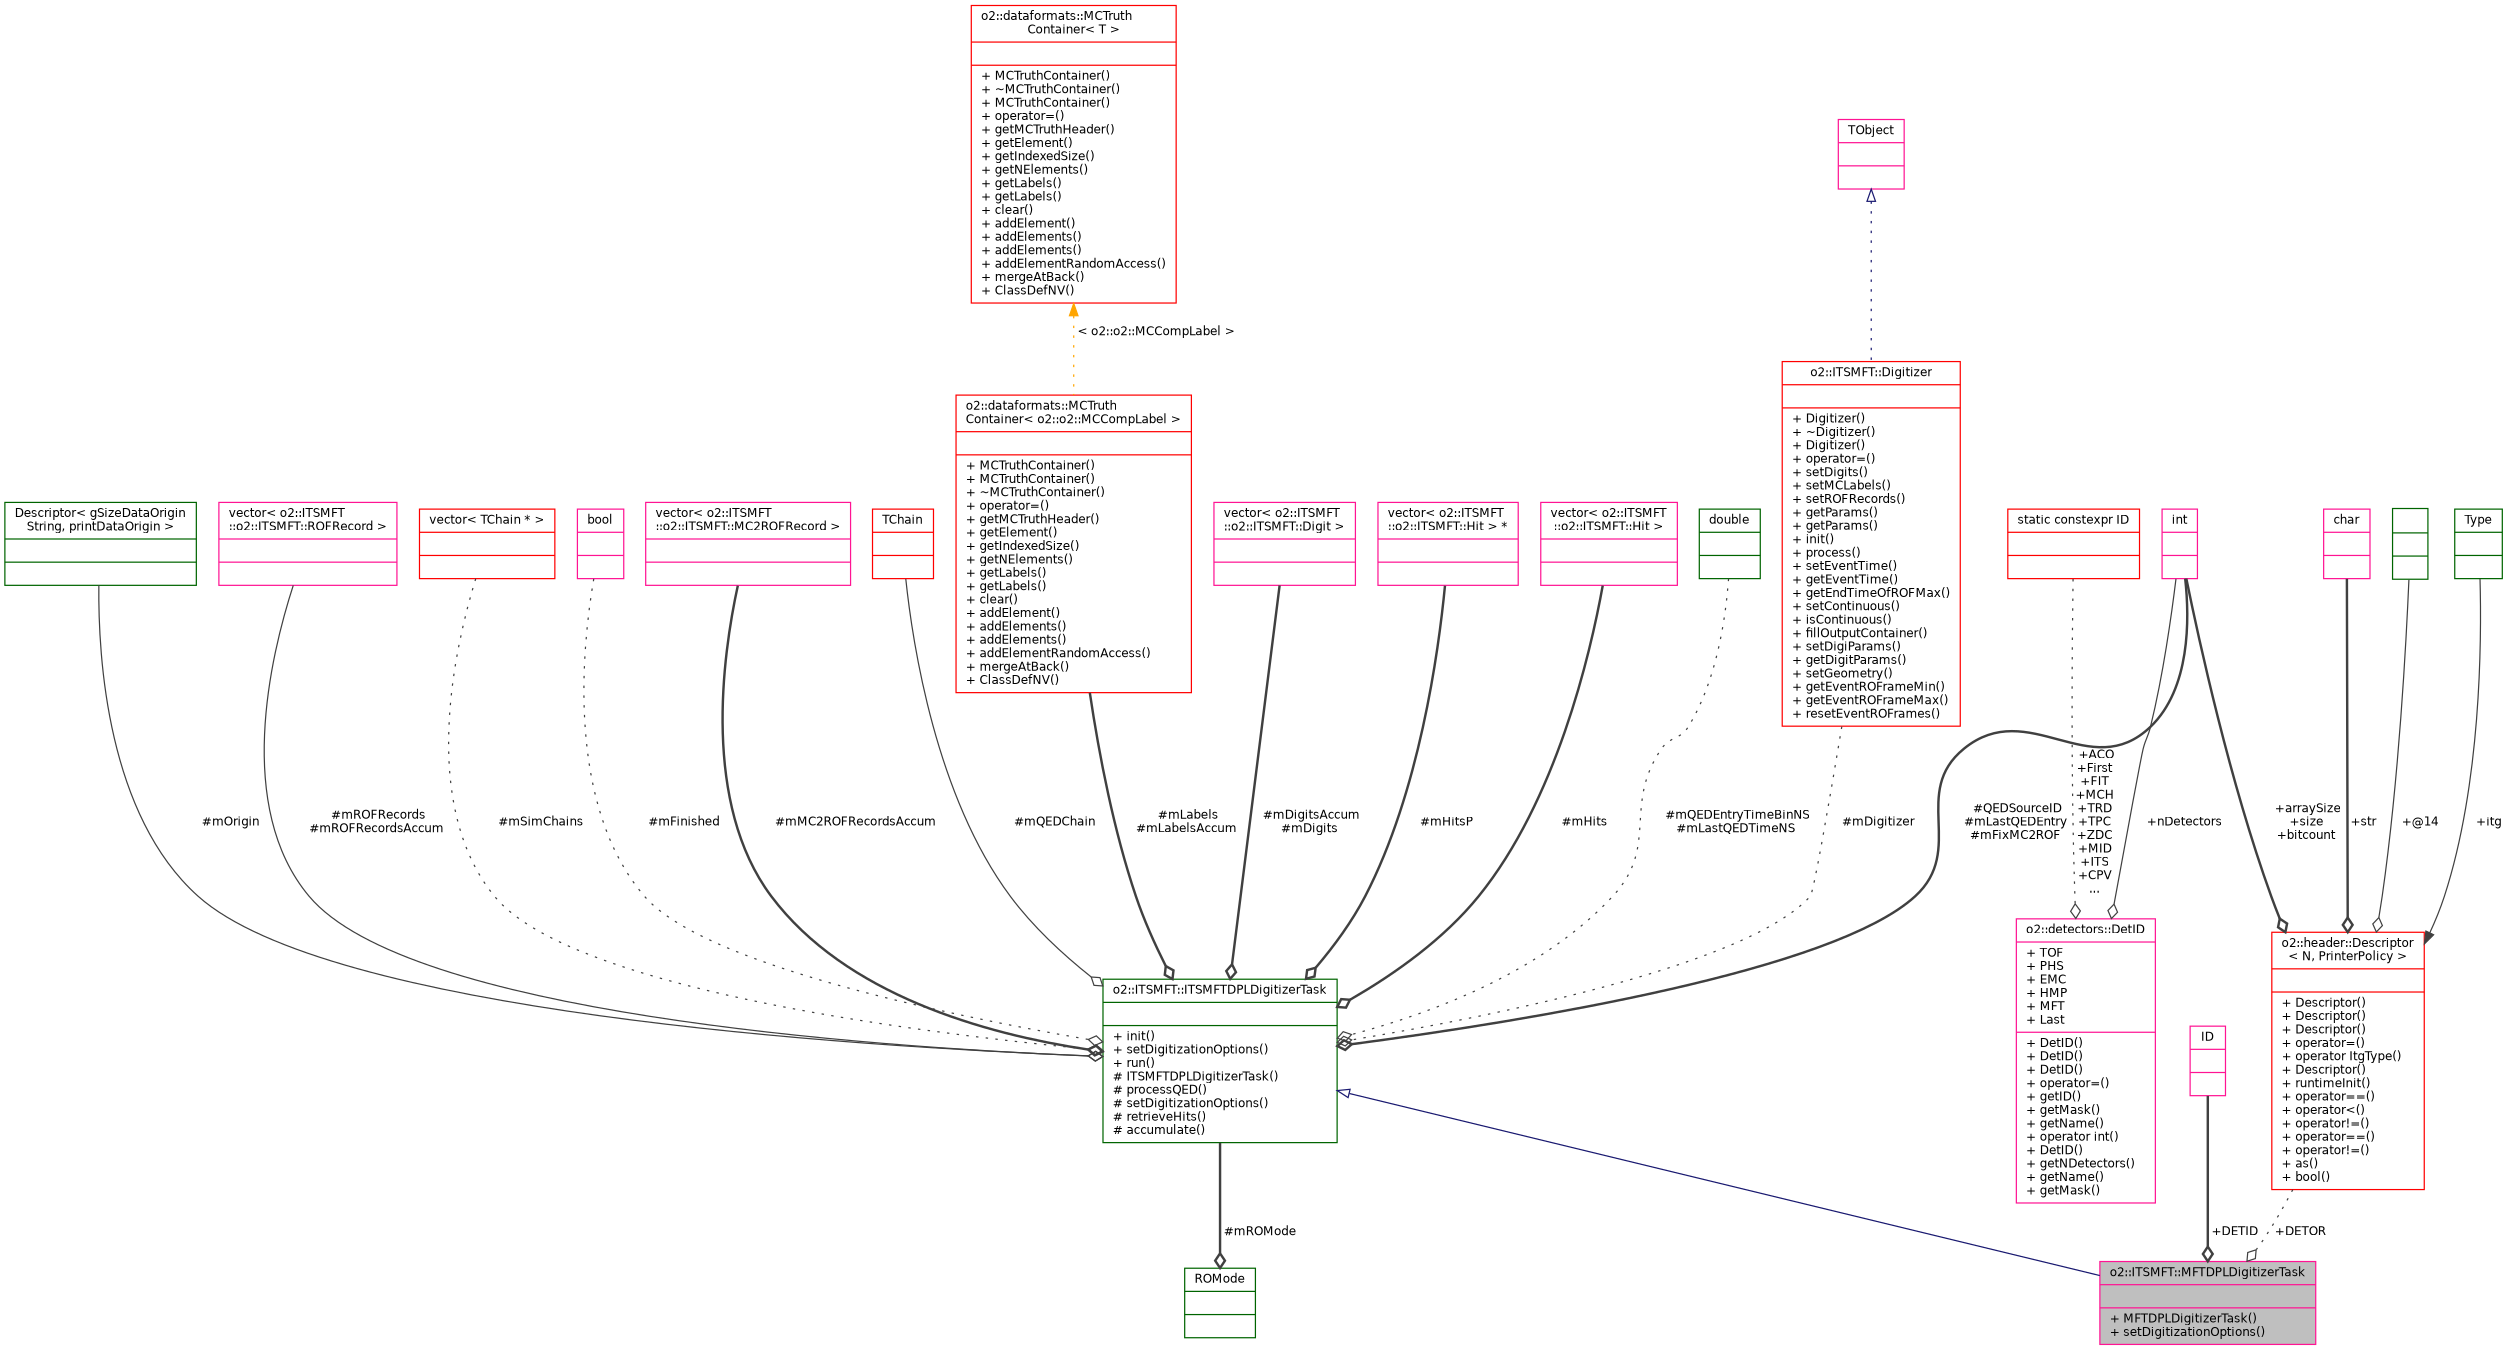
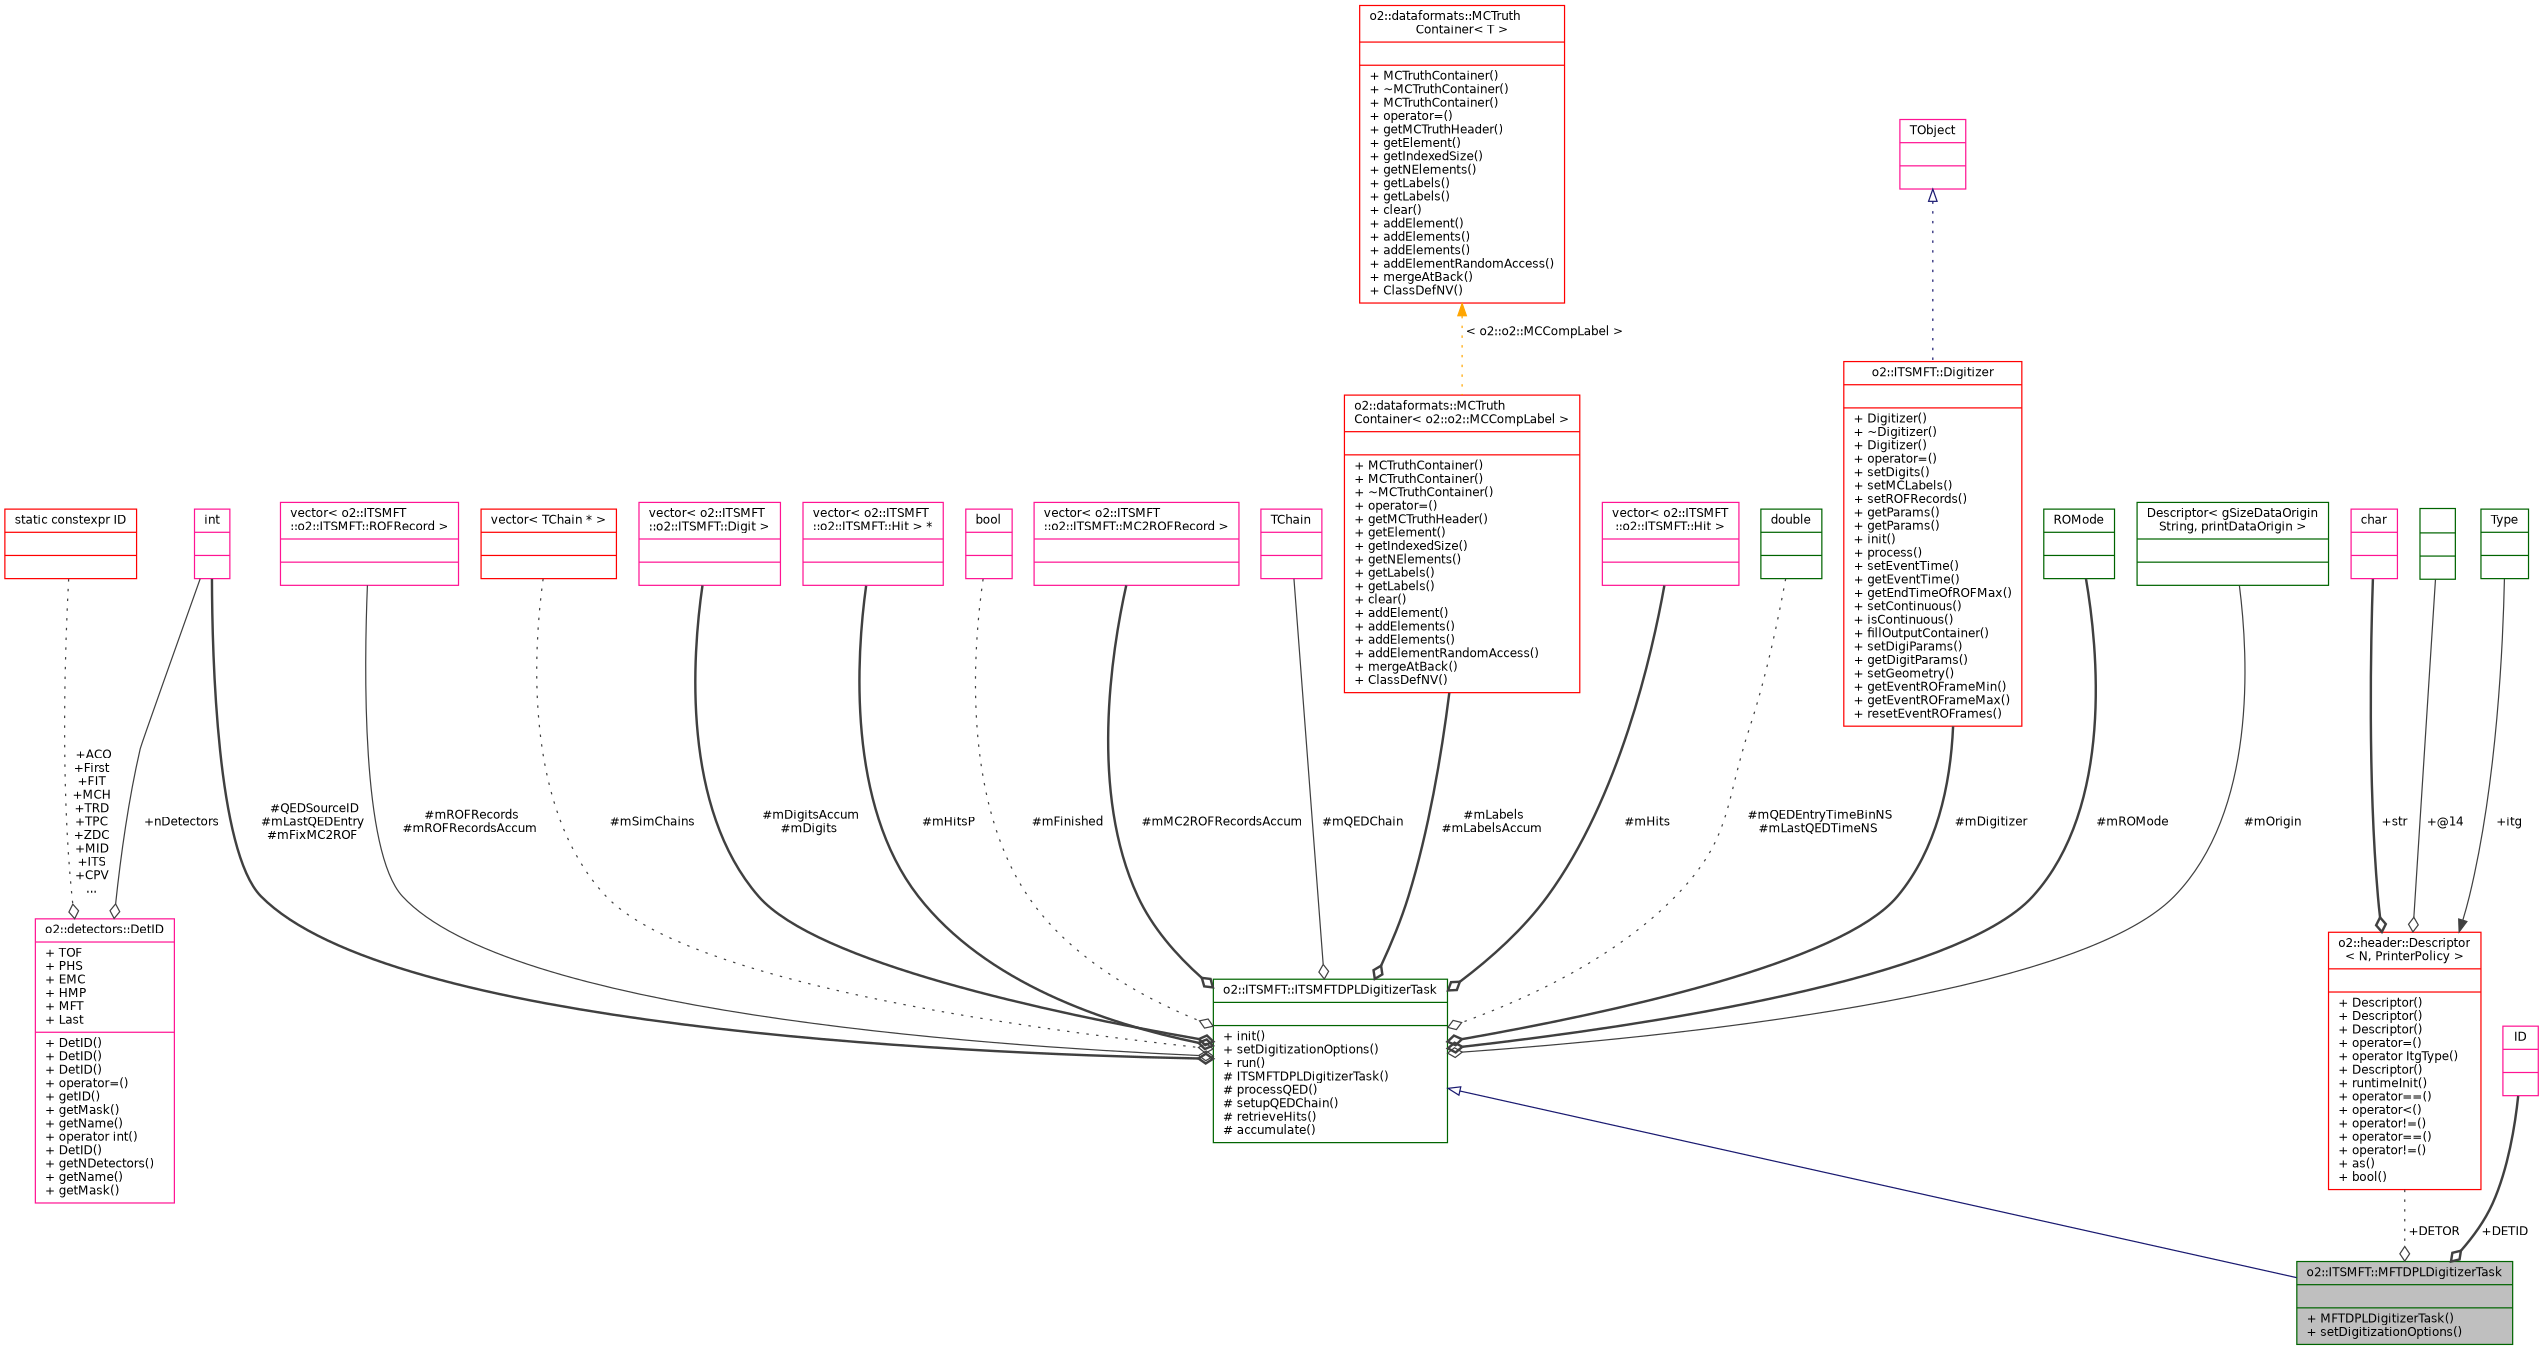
  digraph {
    node [color=deeppink fontname=Helvetica fontsize=10 shape=record]
    edge [color=grey25 fontname=Helvetica fontsize=10 labelfontname=Helvetica labelfontsize=10 style=bold arrowhead=odiamond]
-   n1 [fillcolor=grey75 fontcolor=black height=0.2 label="{o2::ITSMFT::MFTDPLDigitizerTask\n||+ MFTDPLDigitizerTask()\l+ setDigitizationOptions()\l}" style=filled width=0.4]
-   n2 [color=darkgreen height=0.2 label="{o2::ITSMFT::ITSMFTDPLDigitizerTask\n||+ init()\l+ setDigitizationOptions()\l+ run()\l# ITSMFTDPLDigitizerTask()\l# processQED()\l# setDigitizationOptions()\l# retrieveHits()\l# accumulate()\l}" width=0.4]
+   n1 [color=darkgreen fillcolor=grey75 fontcolor=black height=0.2 label="{o2::ITSMFT::MFTDPLDigitizerTask\n||+ MFTDPLDigitizerTask()\l+ setDigitizationOptions()\l}" style=filled width=0.4]
+   n2 [color=darkgreen height=0.2 label="{o2::ITSMFT::ITSMFTDPLDigitizerTask\n||+ init()\l+ setDigitizationOptions()\l+ run()\l# ITSMFTDPLDigitizerTask()\l# processQED()\l# setupQEDChain()\l# retrieveHits()\l# accumulate()\l}" width=0.4]
    n3 [height=0.2 label="{vector\< o2::ITSMFT\l::o2::ITSMFT::Hit \>\n||}" width=0.4]
    n4 [color=darkgreen height=0.2 label="{double\n||}" width=0.4]
    n5 [color=red height=0.2 label="{o2::ITSMFT::Digitizer\n||+ Digitizer()\l+ ~Digitizer()\l+ Digitizer()\l+ operator=()\l+ setDigits()\l+ setMCLabels()\l+ setROFRecords()\l+ getParams()\l+ getParams()\l+ init()\l+ process()\l+ setEventTime()\l+ getEventTime()\l+ getEndTimeOfROFMax()\l+ setContinuous()\l+ isContinuous()\l+ fillOutputContainer()\l+ setDigiParams()\l+ getDigitParams()\l+ setGeometry()\l+ getEventROFrameMin()\l+ getEventROFrameMax()\l+ resetEventROFrames()\l}" width=0.4]
    n6 [height=0.2 label="{TObject\n||}" width=0.4]
    n7 [color=darkgreen height=0.2 label="{ROMode\n||}" width=0.4]
    n8 [color=darkgreen height=0.2 label="{Descriptor\< gSizeDataOrigin\lString, printDataOrigin \>\n||}" width=0.4]
    n9 [height=0.2 label="{vector\< o2::ITSMFT\l::o2::ITSMFT::ROFRecord \>\n||}" width=0.4]
    n10 [height=0.2 label="{o2::detectors::DetID\n|+ TOF\l+ PHS\l+ EMC\l+ HMP\l+ MFT\l+ Last\l|+ DetID()\l+ DetID()\l+ DetID()\l+ operator=()\l+ getID()\l+ getMask()\l+ getName()\l+ operator int()\l+ DetID()\l+ getNDetectors()\l+ getName()\l+ getMask()\l}" width=0.4]
    n11 [color=red height=0.2 label="{static constexpr ID\n||}" width=0.4]
    n12 [height=0.2 label="{int\n||}" width=0.4]
    n13 [color=red height=0.2 label="{o2::header::Descriptor\l\< N, PrinterPolicy \>\n||+ Descriptor()\l+ Descriptor()\l+ Descriptor()\l+ operator=()\l+ operator ItgType()\l+ Descriptor()\l+ runtimeInit()\l+ operator==()\l+ operator\<()\l+ operator!=()\l+ operator==()\l+ operator!=()\l+ as()\l+ bool()\l}" width=0.4]
    n14 [color=red height=0.2 label="{vector\< TChain * \>\n||}" width=0.4]
    n15 [height=0.2 label="{vector\< o2::ITSMFT\l::o2::ITSMFT::Digit \>\n||}" width=0.4]
    n16 [height=0.2 label="{vector\< o2::ITSMFT\l::o2::ITSMFT::Hit \> *\n||}" width=0.4]
    n17 [height=0.2 label="{bool\n||}" width=0.4]
    n18 [height=0.2 label="{vector\< o2::ITSMFT\l::o2::ITSMFT::MC2ROFRecord \>\n||}" width=0.4]
-   n19 [color=red height=0.2 label="{TChain\n||}" width=0.4]
+   n19 [height=0.2 label="{TChain\n||}" width=0.4]
    n20 [color=red height=0.2 label="{o2::dataformats::MCTruth\lContainer\< o2::o2::MCCompLabel \>\n||+ MCTruthContainer()\l+ MCTruthContainer()\l+ ~MCTruthContainer()\l+ operator=()\l+ getMCTruthHeader()\l+ getElement()\l+ getIndexedSize()\l+ getNElements()\l+ getLabels()\l+ getLabels()\l+ clear()\l+ addElement()\l+ addElements()\l+ addElements()\l+ addElementRandomAccess()\l+ mergeAtBack()\l+ ClassDefNV()\l}" width=0.4]
    n21 [color=red height=0.2 label="{o2::dataformats::MCTruth\lContainer\< T \>\n||+ MCTruthContainer()\l+ ~MCTruthContainer()\l+ MCTruthContainer()\l+ operator=()\l+ getMCTruthHeader()\l+ getElement()\l+ getIndexedSize()\l+ getNElements()\l+ getLabels()\l+ getLabels()\l+ clear()\l+ addElement()\l+ addElements()\l+ addElements()\l+ addElementRandomAccess()\l+ mergeAtBack()\l+ ClassDefNV()\l}" width=0.4]
    n22 [height=0.2 label="{ID\n||}" width=0.4]
    n23 [color=darkgreen height=0.2 label="{Type\n||}" width=0.4]
    n24 [height=0.2 label="{char\n||}" width=0.4]
    n25 [color=darkgreen height=0.2 label="{\n||}" width=0.4]
    n2 -> n1 [arrowtail=onormal color=midnightblue dir=back style=solid arrowhead=""]
    n3 -> n2 [label=" #mHits"]
    n4 -> n2 [label=" #mQEDEntryTimeBinNS\n#mLastQEDTimeNS" style=dotted]
-   n5 -> n2 [label=" #mDigitizer" style=dotted]
+   n5 -> n2 [label=" #mDigitizer"]
    n6 -> n5 [arrowtail=onormal color=midnightblue dir=back style=dotted arrowhead=""]
-   n2 -> n7 [label=" #mROMode"]
+   n7 -> n2 [label=" #mROMode"]
    n8 -> n2 [label=" #mOrigin" style=solid]
    n9 -> n2 [label=" #mROFRecords\n#mROFRecordsAccum" style=solid]
    n11 -> n10 [label=" +ACO\n+First\n+FIT\n+MCH\n+TRD\n+TPC\n+ZDC\n+MID\n+ITS\n+CPV\n..." style=dotted]
    n12 -> n2 [label=" #QEDSourceID\n#mLastQEDEntry\n#mFixMC2ROF"]
    n12 -> n10 [label=" +nDetectors" style=solid]
-   n12 -> n13 [label=" +arraySize\n+size\n+bitcount"]
    n13 -> n1 [label=" +DETOR" style=dotted]
    n14 -> n2 [label=" #mSimChains" style=dotted]
    n15 -> n2 [label=" #mDigitsAccum\n#mDigits"]
    n16 -> n2 [label=" #mHitsP"]
    n17 -> n2 [label=" #mFinished" style=dotted]
    n18 -> n2 [label=" #mMC2ROFRecordsAccum"]
    n19 -> n2 [label=" #mQEDChain" style=solid]
    n20 -> n2 [label=" #mLabels\n#mLabelsAccum"]
    n21 -> n20 [color=orange dir=back label=" \< o2::o2::MCCompLabel \>" style=dotted arrowhead=""]
    n22 -> n1 [label=" +DETID"]
    n23 -> n13 [arrowhead=normal label=" +itg" style=solid]
    n24 -> n13 [label=" +str"]
    n25 -> n13 [label=" +@14" style=solid]
  }
